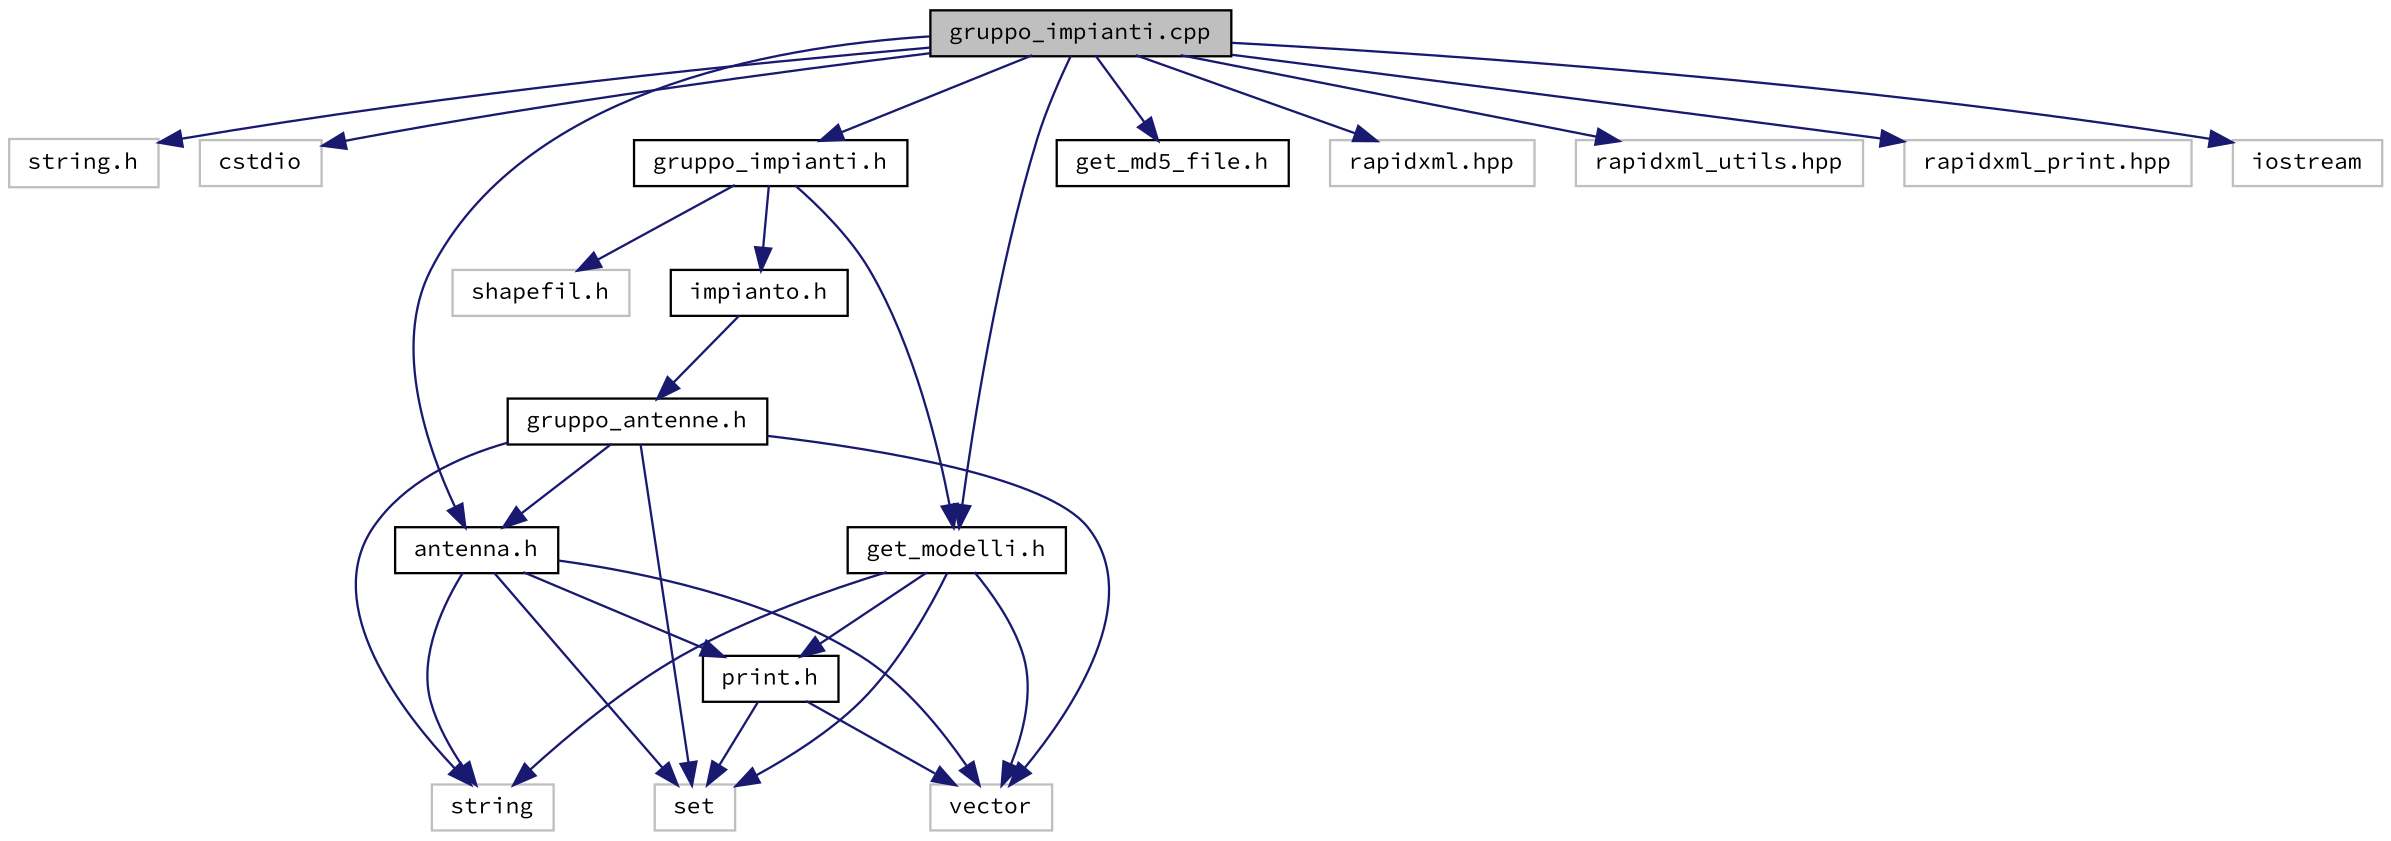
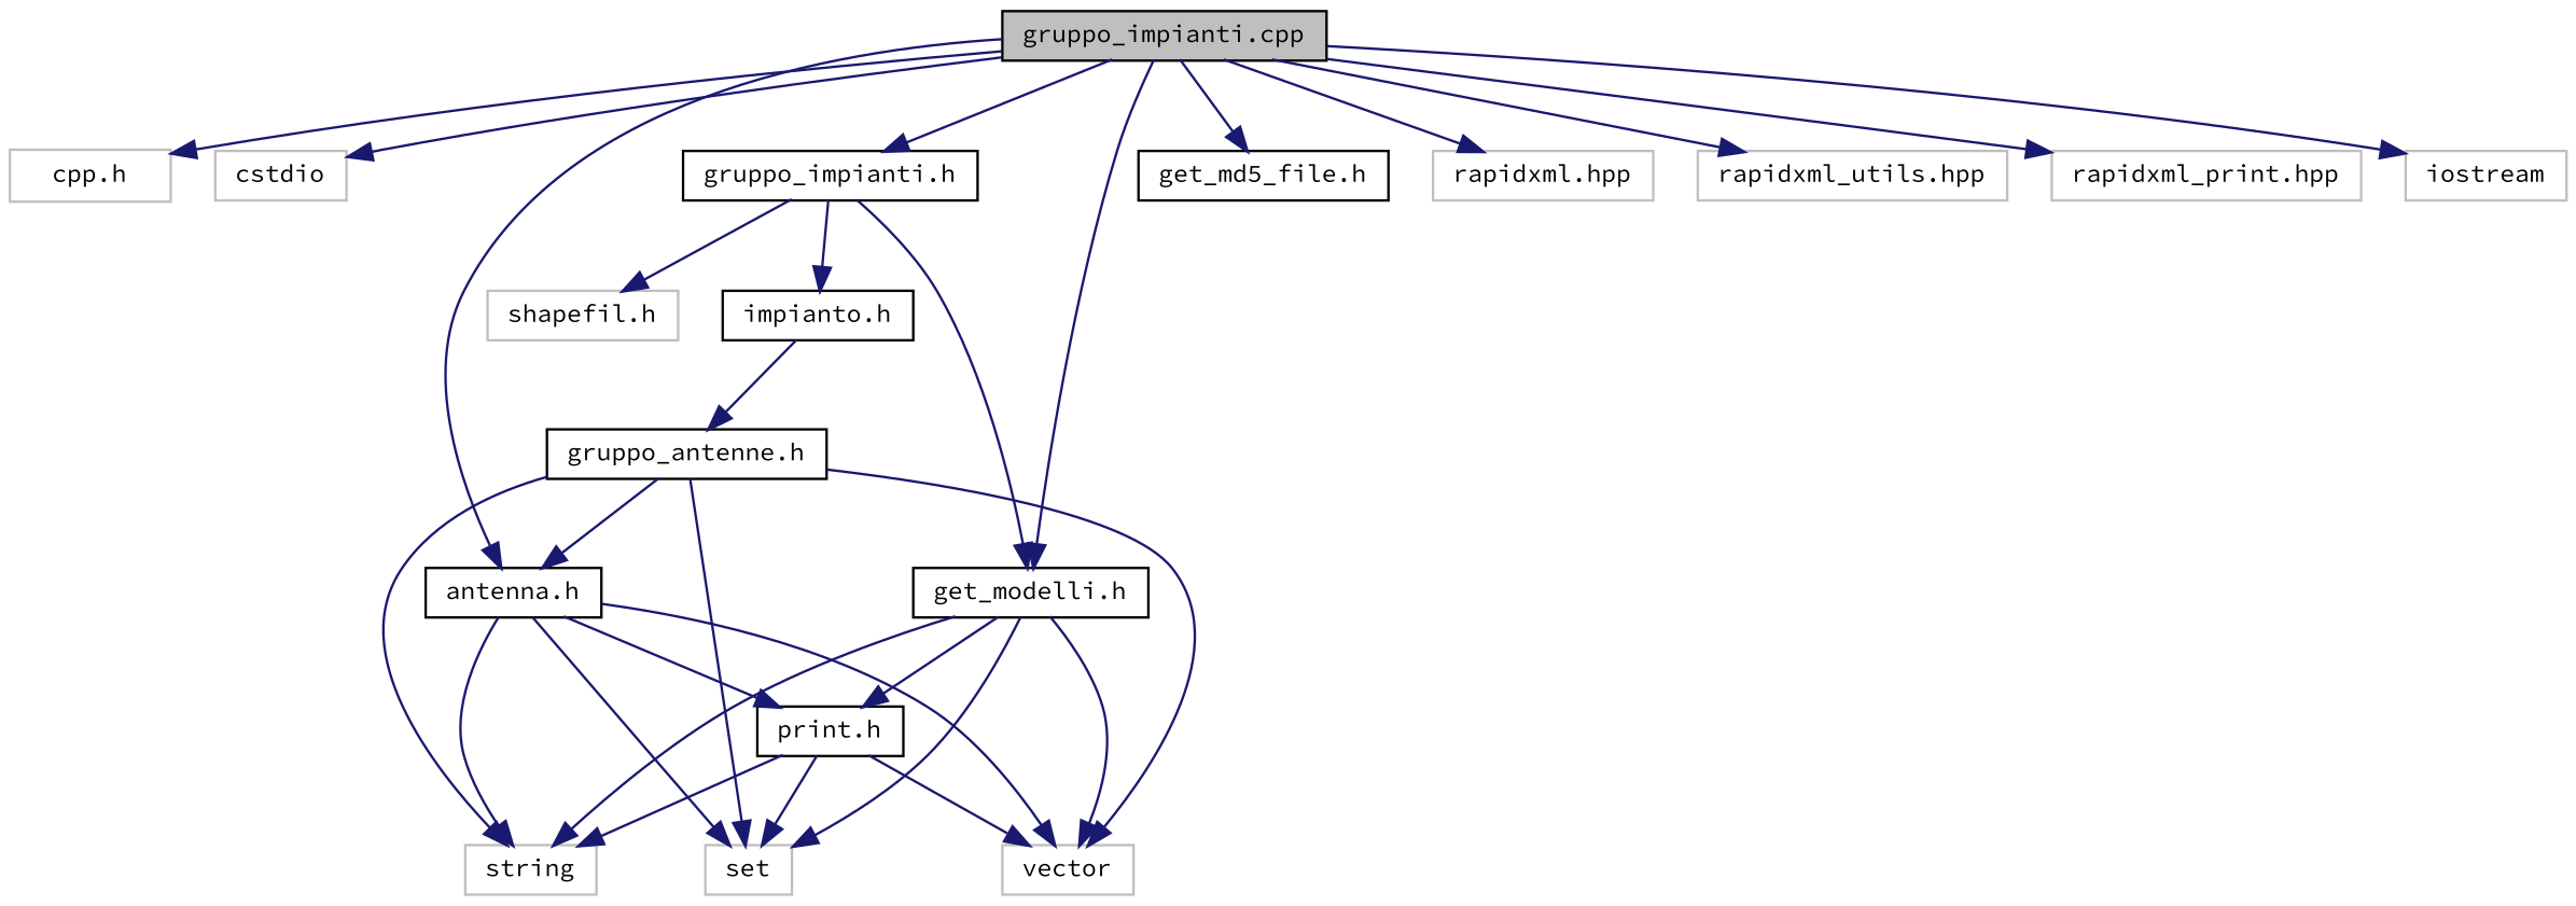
  digraph {
    fontname="Source Code Pro"
    node [color=grey75 fillcolor=white fontname="Source Code Pro" fontsize=10 shape=record style=filled]
    edge [color=midnightblue fontname="Source Code Pro" fontsize=10 labelfontname=Helvetica labelfontsize=10 style=solid]
    n1 [color=black fillcolor=grey75 fontcolor=black height=0.2 label="gruppo_impianti.cpp" width=0.4]
-   n2 [height=0.2 label="string.h" width=0.4]
+   n2 [height=0.2 label="cpp.h" width=0.4]
    n3 [height=0.2 label=cstdio width=0.4]
    n4 [color=black height=0.2 label="gruppo_impianti.h" width=0.4]
    n5 [color=black height=0.2 label="get_modelli.h" width=0.4]
    n6 [color=black height=0.2 label="antenna.h" width=0.4]
    n7 [color=black height=0.2 label="get_md5_file.h" width=0.4]
    n8 [height=0.2 label="rapidxml.hpp" width=0.4]
    n9 [height=0.2 label="rapidxml_utils.hpp" width=0.4]
    n10 [height=0.2 label="rapidxml_print.hpp" width=0.4]
    n11 [height=0.2 label=iostream width=0.4]
    n12 [height=0.2 label="shapefil.h" width=0.4]
    n13 [color=black height=0.2 label="impianto.h" width=0.4]
    n14 [height=0.2 label=set width=0.4]
    n15 [height=0.2 label=string width=0.4]
    n16 [height=0.2 label=vector width=0.4]
    n17 [color=black height=0.2 label="print.h" width=0.4]
    n18 [color=black height=0.2 label="gruppo_antenne.h" width=0.4]
    n1 -> n2
    n1 -> n3
    n1 -> n4
    n1 -> n5
    n1 -> n6
    n1 -> n7
    n1 -> n8
    n1 -> n9
    n1 -> n10
    n1 -> n11
    n4 -> n5
    n4 -> n12
    n4 -> n13
    n5 -> n14
    n5 -> n15
    n5 -> n16
    n5 -> n17
    n6 -> n14
    n6 -> n15
    n6 -> n16
    n6 -> n17
    n13 -> n18
    n17 -> n14
+   n17 -> n15
    n17 -> n16
    n18 -> n6
    n18 -> n14
    n18 -> n15
    n18 -> n16
  }
